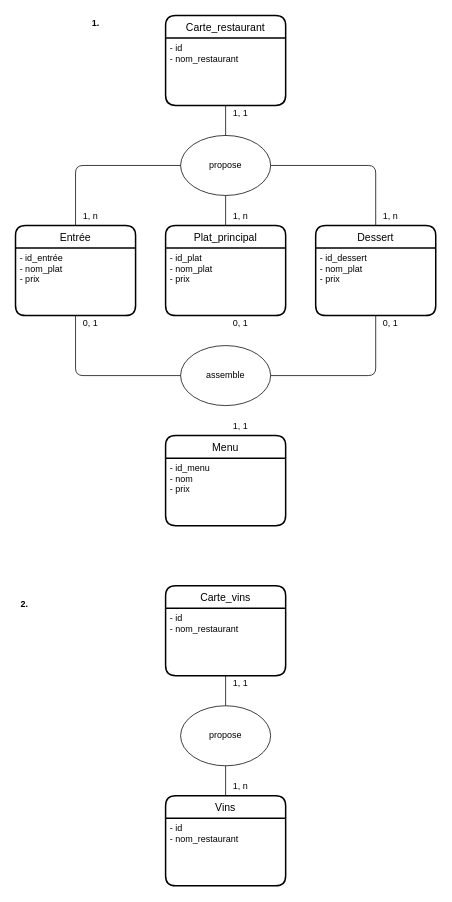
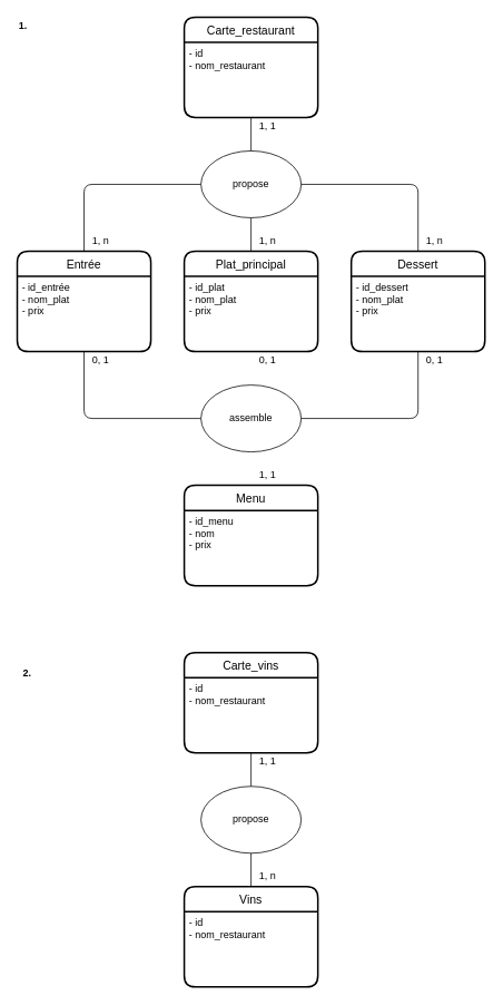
  <mxCell id="0" />
  <mxCell id="1" parent="0" />
  <mxCell id="2" value="" style="ellipse;whiteSpace=wrap;html=1;" vertex="1" parent="1"><mxGeometry x="240" y="460" width="120" height="80" as="geometry" /></mxCell>
  <mxCell id="3" value="" style="endArrow=none;html=1;entryX=0.5;entryY=1;entryDx=0;entryDy=0;exitX=0;exitY=0.5;exitDx=0;exitDy=0;" edge="1" parent="1" source="2" target="18"><mxGeometry width="50" height="50" relative="1" as="geometry"><mxPoint x="300" y="510" as="sourcePoint" /><mxPoint x="350" y="460" as="targetPoint" /><Array as="points"><mxPoint x="100" y="500" /></Array></mxGeometry></mxCell>
  <mxCell id="4" value="" style="endArrow=none;html=1;entryX=0.5;entryY=1;entryDx=0;entryDy=0;exitX=1;exitY=0.5;exitDx=0;exitDy=0;" edge="1" parent="1" source="2" target="22"><mxGeometry width="50" height="50" relative="1" as="geometry"><mxPoint x="300" y="510" as="sourcePoint" /><mxPoint x="350" y="460" as="targetPoint" /><Array as="points"><mxPoint x="500" y="500" /></Array></mxGeometry></mxCell>
  <mxCell id="5" value="assemble" style="text;html=1;strokeColor=none;fillColor=none;align=center;verticalAlign=middle;whiteSpace=wrap;rounded=0;" vertex="1" parent="1"><mxGeometry x="280" y="490" width="40" height="20" as="geometry" /></mxCell>
  <mxCell id="6" value="1, 1" style="text;html=1;strokeColor=none;fillColor=none;align=center;verticalAlign=middle;whiteSpace=wrap;rounded=0;" vertex="1" parent="1"><mxGeometry x="300" y="558" width="40" height="20" as="geometry" /></mxCell>
  <mxCell id="7" value="0, 1" style="text;html=1;strokeColor=none;fillColor=none;align=center;verticalAlign=middle;whiteSpace=wrap;rounded=0;" vertex="1" parent="1"><mxGeometry x="300" y="420" width="40" height="20" as="geometry" /></mxCell>
  <mxCell id="8" value="0, 1" style="text;html=1;strokeColor=none;fillColor=none;align=center;verticalAlign=middle;whiteSpace=wrap;rounded=0;" vertex="1" parent="1"><mxGeometry x="500" y="420" width="40" height="20" as="geometry" /></mxCell>
  <mxCell id="9" value="0, 1" style="text;html=1;strokeColor=none;fillColor=none;align=center;verticalAlign=middle;whiteSpace=wrap;rounded=0;" vertex="1" parent="1"><mxGeometry x="100" y="420" width="40" height="20" as="geometry" /></mxCell>
  <mxCell id="10" value="" style="endArrow=none;html=1;exitX=0.5;exitY=0;exitDx=0;exitDy=0;entryX=0.5;entryY=1;entryDx=0;entryDy=0;" edge="1" parent="1"><mxGeometry width="50" height="50" relative="1" as="geometry"><mxPoint x="300" y="300" as="sourcePoint" /><mxPoint x="300" y="140" as="targetPoint" /></mxGeometry></mxCell>
  <mxCell id="11" value="" style="ellipse;whiteSpace=wrap;html=1;" vertex="1" parent="1"><mxGeometry x="240" y="180" width="120" height="80" as="geometry" /></mxCell>
  <mxCell id="12" value="propose" style="text;html=1;strokeColor=none;fillColor=none;align=center;verticalAlign=middle;whiteSpace=wrap;rounded=0;" vertex="1" parent="1"><mxGeometry x="280" y="210" width="40" height="20" as="geometry" /></mxCell>
  <mxCell id="13" value="1, n" style="text;html=1;strokeColor=none;fillColor=none;align=center;verticalAlign=middle;whiteSpace=wrap;rounded=0;" vertex="1" parent="1"><mxGeometry x="300" y="278" width="40" height="20" as="geometry" /></mxCell>
  <mxCell id="14" value="1, 1" style="text;html=1;strokeColor=none;fillColor=none;align=center;verticalAlign=middle;whiteSpace=wrap;rounded=0;" vertex="1" parent="1"><mxGeometry x="300" y="140" width="40" height="20" as="geometry" /></mxCell>
  <mxCell id="15" value="" style="endArrow=none;html=1;entryX=0;entryY=0.5;entryDx=0;entryDy=0;exitX=0.5;exitY=0;exitDx=0;exitDy=0;" edge="1" parent="1" source="17" target="11"><mxGeometry width="50" height="50" relative="1" as="geometry"><mxPoint x="300" y="410" as="sourcePoint" /><mxPoint x="350" y="360" as="targetPoint" /><Array as="points"><mxPoint x="100" y="220" /></Array></mxGeometry></mxCell>
  <mxCell id="16" value="" style="endArrow=none;html=1;entryX=1;entryY=0.5;entryDx=0;entryDy=0;exitX=0.5;exitY=0;exitDx=0;exitDy=0;" edge="1" parent="1" source="21" target="11"><mxGeometry width="50" height="50" relative="1" as="geometry"><mxPoint x="300" y="410" as="sourcePoint" /><mxPoint x="350" y="360" as="targetPoint" /><Array as="points"><mxPoint x="500" y="220" /></Array></mxGeometry></mxCell>
  <mxCell id="17" value="Entrée" style="swimlane;childLayout=stackLayout;horizontal=1;startSize=30;horizontalStack=0;rounded=1;fontSize=14;fontStyle=0;strokeWidth=2;resizeParent=0;resizeLast=1;shadow=0;dashed=0;align=center;" vertex="1" parent="1"><mxGeometry x="20" y="300" width="160" height="120" as="geometry" /></mxCell>
  <mxCell id="18" value="- id_entrée&#10;- nom_plat&#10;- prix" style="align=left;strokeColor=none;fillColor=none;spacingLeft=4;fontSize=12;verticalAlign=top;resizable=0;rotatable=0;part=1;" vertex="1" parent="17"><mxGeometry y="30" width="160" height="90" as="geometry" /></mxCell>
  <mxCell id="19" value="Plat_principal" style="swimlane;childLayout=stackLayout;horizontal=1;startSize=30;horizontalStack=0;rounded=1;fontSize=14;fontStyle=0;strokeWidth=2;resizeParent=0;resizeLast=1;shadow=0;dashed=0;align=center;" vertex="1" parent="1"><mxGeometry x="220" y="300" width="160" height="120" as="geometry" /></mxCell>
  <mxCell id="20" value="- id_plat&#10;- nom_plat&#10;- prix" style="align=left;strokeColor=none;fillColor=none;spacingLeft=4;fontSize=12;verticalAlign=top;resizable=0;rotatable=0;part=1;" vertex="1" parent="19"><mxGeometry y="30" width="160" height="90" as="geometry" /></mxCell>
  <mxCell id="21" value="Dessert" style="swimlane;childLayout=stackLayout;horizontal=1;startSize=30;horizontalStack=0;rounded=1;fontSize=14;fontStyle=0;strokeWidth=2;resizeParent=0;resizeLast=1;shadow=0;dashed=0;align=center;" vertex="1" parent="1"><mxGeometry x="420" y="300" width="160" height="120" as="geometry" /></mxCell>
  <mxCell id="22" value="- id_dessert&#10;- nom_plat&#10;- prix" style="align=left;strokeColor=none;fillColor=none;spacingLeft=4;fontSize=12;verticalAlign=top;resizable=0;rotatable=0;part=1;" vertex="1" parent="21"><mxGeometry y="30" width="160" height="90" as="geometry" /></mxCell>
  <mxCell id="23" value="Menu" style="swimlane;childLayout=stackLayout;horizontal=1;startSize=30;horizontalStack=0;rounded=1;fontSize=14;fontStyle=0;strokeWidth=2;resizeParent=0;resizeLast=1;shadow=0;dashed=0;align=center;" vertex="1" parent="1"><mxGeometry x="220" y="580" width="160" height="120" as="geometry" /></mxCell>
  <mxCell id="24" value="- id_menu&#10;- nom&#10;- prix" style="align=left;strokeColor=none;fillColor=none;spacingLeft=4;fontSize=12;verticalAlign=top;resizable=0;rotatable=0;part=1;" vertex="1" parent="23"><mxGeometry y="30" width="160" height="90" as="geometry" /></mxCell>
  <mxCell id="25" value="Carte_restaurant" style="swimlane;childLayout=stackLayout;horizontal=1;startSize=30;horizontalStack=0;rounded=1;fontSize=14;fontStyle=0;strokeWidth=2;resizeParent=0;resizeLast=1;shadow=0;dashed=0;align=center;" vertex="1" parent="1"><mxGeometry x="220" y="20" width="160" height="120" as="geometry" /></mxCell>
  <mxCell id="26" value="- id&#10;- nom_restaurant&#10;" style="align=left;strokeColor=none;fillColor=none;spacingLeft=4;fontSize=12;verticalAlign=top;resizable=0;rotatable=0;part=1;" vertex="1" parent="25"><mxGeometry y="30" width="160" height="90" as="geometry" /></mxCell>
  <mxCell id="27" value="1, n" style="text;html=1;strokeColor=none;fillColor=none;align=center;verticalAlign=middle;whiteSpace=wrap;rounded=0;" vertex="1" parent="1"><mxGeometry x="500" y="278" width="40" height="20" as="geometry" /></mxCell>
  <mxCell id="28" value="1, n" style="text;html=1;strokeColor=none;fillColor=none;align=center;verticalAlign=middle;whiteSpace=wrap;rounded=0;" vertex="1" parent="1"><mxGeometry x="100" y="278" width="40" height="20" as="geometry" /></mxCell>
- <mxCell id="29" value="&lt;b&gt;1.&lt;/b&gt;" style="text;html=1;strokeColor=none;fillColor=none;align=left;verticalAlign=middle;whiteSpace=wrap;rounded=0;" vertex="1" parent="1"><mxGeometry x="120" y="20" width="40" height="20" as="geometry" /></mxCell>
+ <mxCell id="29" value="&lt;b&gt;1.&lt;/b&gt;" style="text;html=1;strokeColor=none;fillColor=none;align=left;verticalAlign=middle;whiteSpace=wrap;rounded=0;" vertex="1" parent="1"><mxGeometry x="20" y="20" width="40" height="20" as="geometry" /></mxCell>
  <mxCell id="30" value="&lt;b&gt;2.&lt;/b&gt;" style="text;html=1;strokeColor=none;fillColor=none;align=left;verticalAlign=middle;whiteSpace=wrap;rounded=0;" vertex="1" parent="1"><mxGeometry x="25" y="795" width="40" height="20" as="geometry" /></mxCell>
  <mxCell id="31" value="Carte_vins" style="swimlane;childLayout=stackLayout;horizontal=1;startSize=30;horizontalStack=0;rounded=1;fontSize=14;fontStyle=0;strokeWidth=2;resizeParent=0;resizeLast=1;shadow=0;dashed=0;align=center;" vertex="1" parent="1"><mxGeometry x="220" y="780" width="160" height="120" as="geometry" /></mxCell>
  <mxCell id="32" value="- id&#10;- nom_restaurant" style="align=left;strokeColor=none;fillColor=none;spacingLeft=4;fontSize=12;verticalAlign=top;resizable=0;rotatable=0;part=1;" vertex="1" parent="31"><mxGeometry y="30" width="160" height="90" as="geometry" /></mxCell>
  <mxCell id="33" value="Vins" style="swimlane;childLayout=stackLayout;horizontal=1;startSize=30;horizontalStack=0;rounded=1;fontSize=14;fontStyle=0;strokeWidth=2;resizeParent=0;resizeLast=1;shadow=0;dashed=0;align=center;" vertex="1" parent="1"><mxGeometry x="220" y="1060" width="160" height="120" as="geometry" /></mxCell>
  <mxCell id="34" value="- id&#10;- nom_restaurant" style="align=left;strokeColor=none;fillColor=none;spacingLeft=4;fontSize=12;verticalAlign=top;resizable=0;rotatable=0;part=1;" vertex="1" parent="33"><mxGeometry y="30" width="160" height="90" as="geometry" /></mxCell>
  <mxCell id="35" value="" style="endArrow=none;html=1;exitX=0.5;exitY=0;exitDx=0;exitDy=0;entryX=0.5;entryY=1;entryDx=0;entryDy=0;" edge="1" parent="1"><mxGeometry width="50" height="50" relative="1" as="geometry"><mxPoint x="300" y="1060" as="sourcePoint" /><mxPoint x="300" y="900" as="targetPoint" /></mxGeometry></mxCell>
  <mxCell id="36" value="" style="ellipse;whiteSpace=wrap;html=1;" vertex="1" parent="1"><mxGeometry x="240" y="940" width="120" height="80" as="geometry" /></mxCell>
  <mxCell id="37" value="1, n" style="text;html=1;strokeColor=none;fillColor=none;align=center;verticalAlign=middle;whiteSpace=wrap;rounded=0;" vertex="1" parent="1"><mxGeometry x="300" y="1038" width="40" height="20" as="geometry" /></mxCell>
  <mxCell id="38" value="1, 1" style="text;html=1;strokeColor=none;fillColor=none;align=center;verticalAlign=middle;whiteSpace=wrap;rounded=0;" vertex="1" parent="1"><mxGeometry x="300" y="900" width="40" height="20" as="geometry" /></mxCell>
  <mxCell id="39" value="propose" style="text;html=1;strokeColor=none;fillColor=none;align=center;verticalAlign=middle;whiteSpace=wrap;rounded=0;" vertex="1" parent="1"><mxGeometry x="280" y="970" width="40" height="20" as="geometry" /></mxCell>
